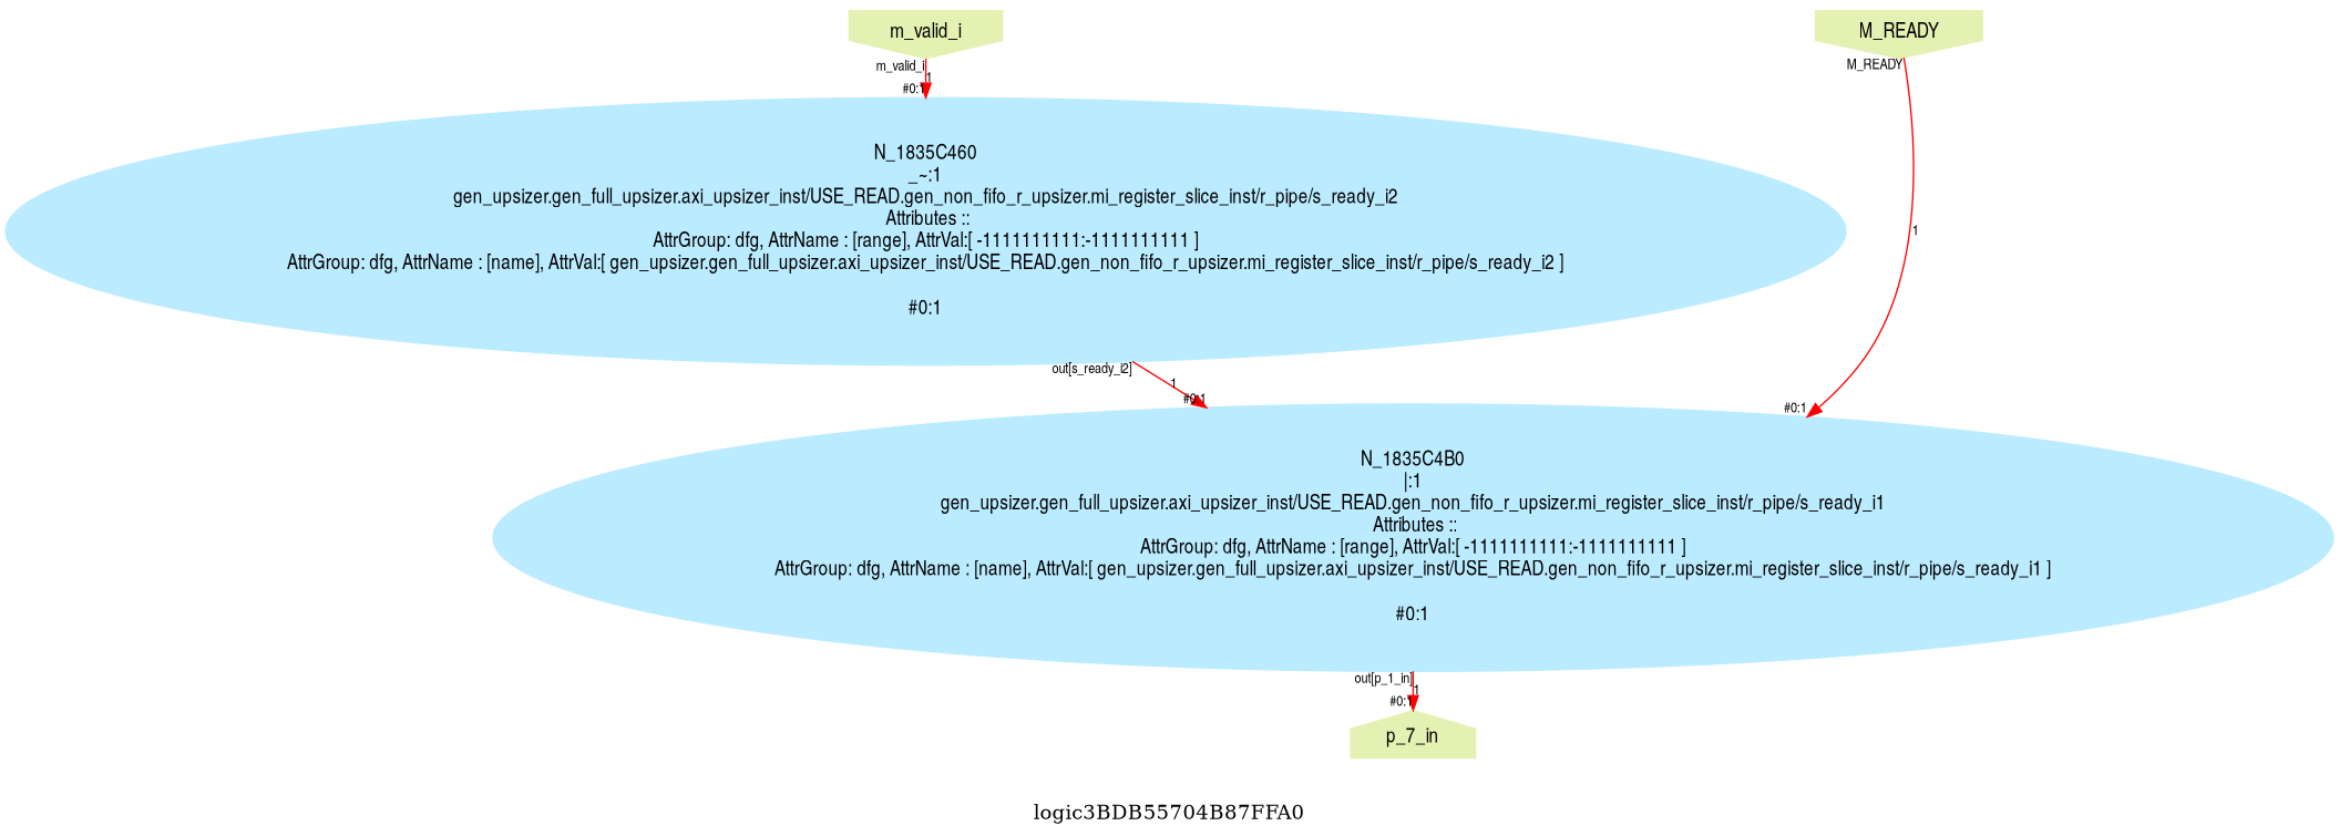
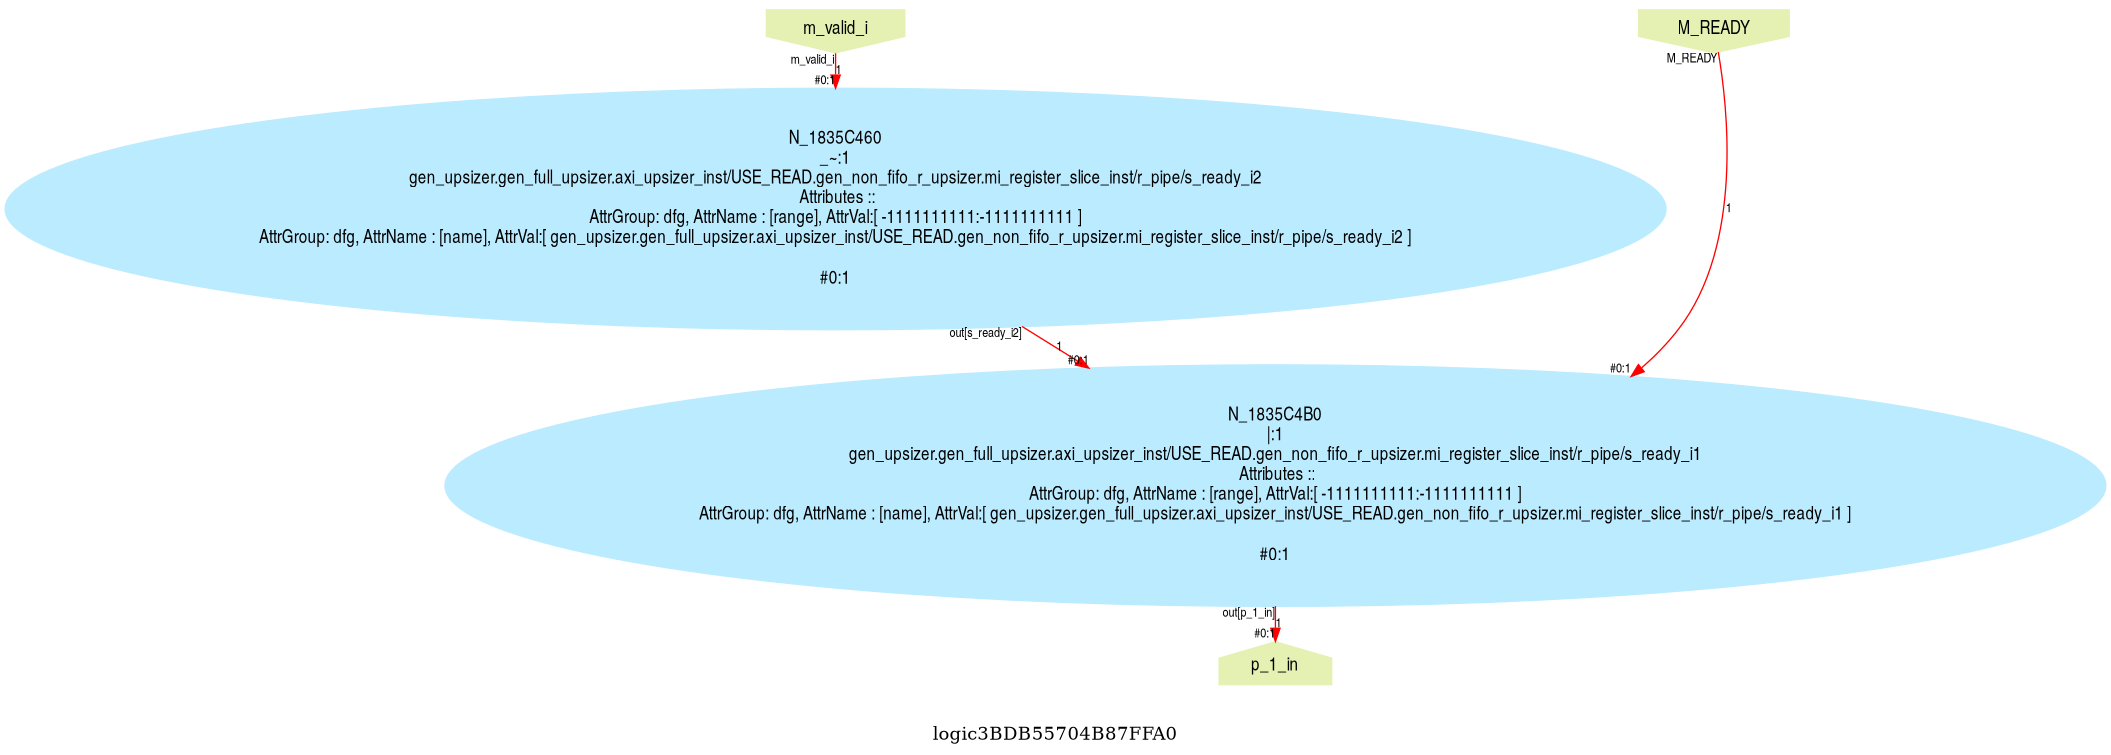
  digraph {
    label=logic3BDB55704B87FFA0
    ranksep=0.1
    splines=true
    node [color="#e4f1b2" fontname=helveticanarrow style=filled]
    edge [color="#ff0000" fontname=helveticanarrow fontsize=10 headlabel="#0:1"]
    n1 [label=m_valid_i shape=invhouse]
    n2 [label=M_READY shape=invhouse]
-   n3 [label=p_7_in shape=house]
+   n3 [label=p_1_in shape=house]
    n4 [color="#bbebff" label="N_1835C460\n_~:1\ngen_upsizer.gen_full_upsizer.axi_upsizer_inst/USE_READ.gen_non_fifo_r_upsizer.mi_register_slice_inst/r_pipe/s_ready_i2\n Attributes ::\nAttrGroup: dfg, AttrName : [range], AttrVal:[ -1111111111:-1111111111 ]\nAttrGroup: dfg, AttrName : [name], AttrVal:[ gen_upsizer.gen_full_upsizer.axi_upsizer_inst/USE_READ.gen_non_fifo_r_upsizer.mi_register_slice_inst/r_pipe/s_ready_i2 ]\n\n#0:1\n"]
    n5 [color="#bbebff" label="N_1835C4B0\n|:1\ngen_upsizer.gen_full_upsizer.axi_upsizer_inst/USE_READ.gen_non_fifo_r_upsizer.mi_register_slice_inst/r_pipe/s_ready_i1\n Attributes ::\nAttrGroup: dfg, AttrName : [range], AttrVal:[ -1111111111:-1111111111 ]\nAttrGroup: dfg, AttrName : [name], AttrVal:[ gen_upsizer.gen_full_upsizer.axi_upsizer_inst/USE_READ.gen_non_fifo_r_upsizer.mi_register_slice_inst/r_pipe/s_ready_i1 ]\n\n#0:1\n"]
    subgraph sub_1 {
      rank=source
      n1
      n2
    }
    subgraph sub_2 {
      rank=sink
      n3
    }
    n1 -> n4 [label=1 taillabel=m_valid_i]
    n2 -> n5 [label=1 taillabel=M_READY]
    n4 -> n5 [label=1 taillabel="out[s_ready_i2]"]
    n5 -> n3 [label=1 taillabel="out[p_1_in]"]
  }
